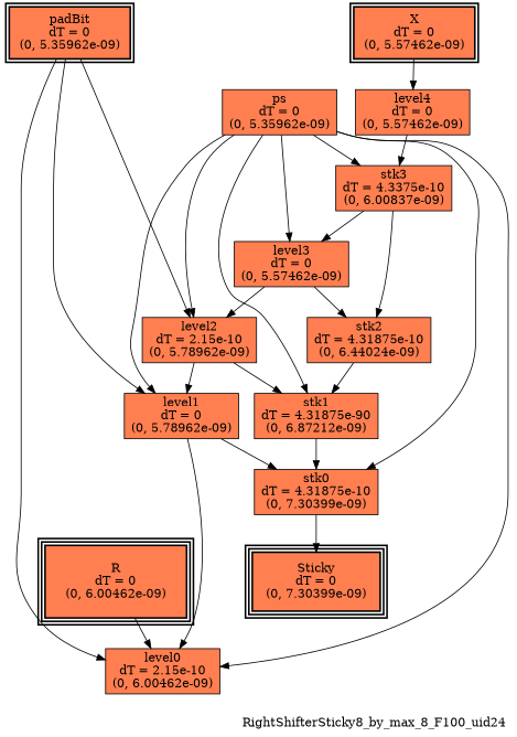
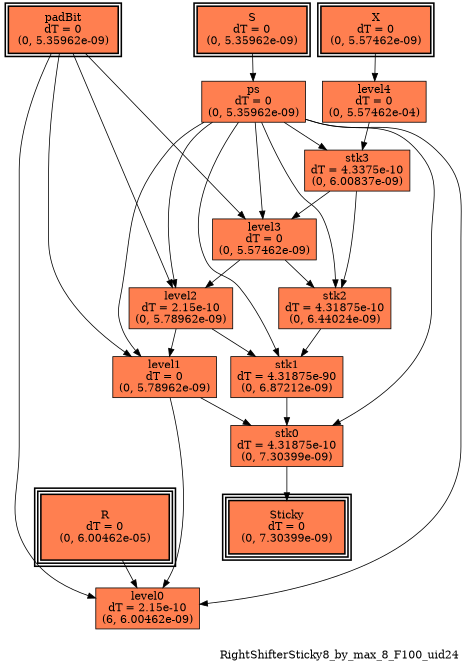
  digraph {
    label=RightShifterSticky8_by_max_8_F100_uid24
    labeljust=right
    labelloc=bottom
    nodesep=0.25
    ranksep=0.5
    node [color=black fillcolor=coral peripheries=1 shape=box style=filled]
    edge [arrowhead=normal arrowsize=1.0 arrowtail=normal color=black dir=forward]
    n1 [label="X\ndT = 0\n(0, 5.57462e-09)" peripheries=2 style="bold, filled"]
+   n2 [label="S\ndT = 0\n(0, 5.35962e-09)" peripheries=2 style="bold, filled"]
    n3 [label="padBit\ndT = 0\n(0, 5.35962e-09)" peripheries=2 style="bold, filled"]
-   n4 [label="R\ndT = 0\n(0, 6.00462e-09)" peripheries=3 style="bold, filled"]
+   n4 [label="R\ndT = 0\n(0, 6.00462e-05)" peripheries=3 style="bold, filled"]
    n5 [label="Sticky\ndT = 0\n(0, 7.30399e-09)" peripheries=3 style="bold, filled"]
-   n6 [label="level4\ndT = 0\n(0, 5.57462e-09)"]
+   n6 [label="level4\ndT = 0\n(0, 5.57462e-04)"]
    n7 [label="ps\ndT = 0\n(0, 5.35962e-09)"]
    n8 [label="level3\ndT = 0\n(0, 5.57462e-09)"]
    n9 [label="level2\ndT = 2.15e-10\n(0, 5.78962e-09)"]
    n10 [label="level1\ndT = 0\n(0, 5.78962e-09)"]
-   n11 [label="level0\ndT = 2.15e-10\n(0, 6.00462e-09)"]
+   n11 [label="level0\ndT = 2.15e-10\n(6, 6.00462e-09)"]
    n12 [label="stk3\ndT = 4.3375e-10\n(0, 6.00837e-09)"]
    n13 [label="stk2\ndT = 4.31875e-10\n(0, 6.44024e-09)"]
    n14 [label="stk1\ndT = 4.31875e-90\n(0, 6.87212e-09)"]
    n15 [label="stk0\ndT = 4.31875e-10\n(0, 7.30399e-09)"]
    subgraph sub_1 {
      rank=same
      n1
+     n2
      n3
    }
    subgraph sub_2 {
      rank=same
      n4
      n5
    }
    n1 -> n6
+   n2 -> n7
+   n3 -> n8
    n3 -> n9
    n3 -> n10
    n3 -> n11
    n4 -> n11
    n6 -> n12
    n7 -> n8
    n7 -> n9
    n7 -> n10
    n7 -> n11
    n7 -> n12
+   n7 -> n13
    n7 -> n14
    n7 -> n15
    n8 -> n9
    n8 -> n13
    n9 -> n10
    n9 -> n14
    n10 -> n11
    n10 -> n15
    n12 -> n8
    n12 -> n13
    n13 -> n14
    n14 -> n15
    n15 -> n5
  }
